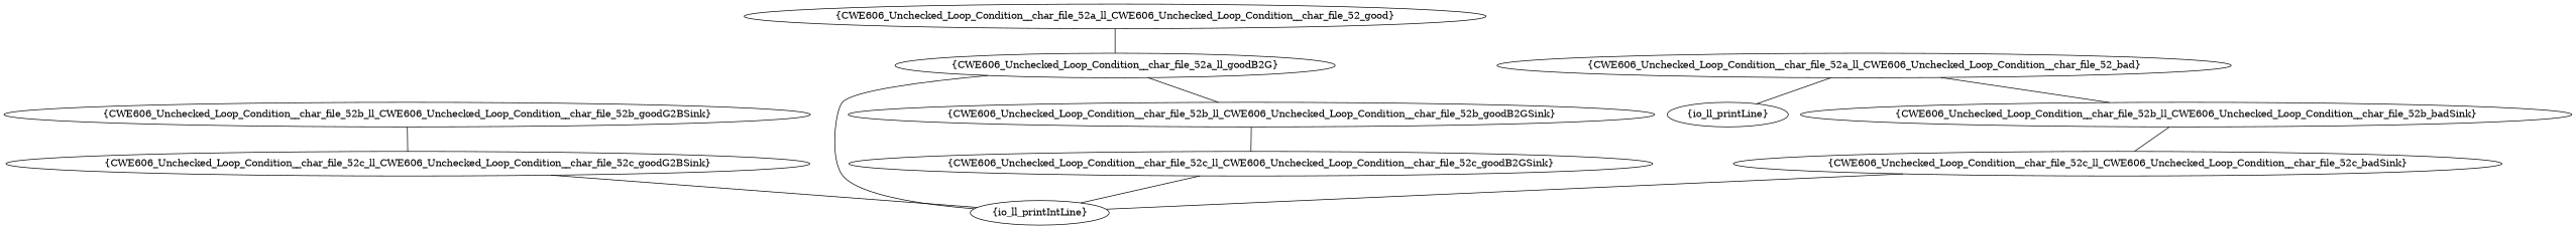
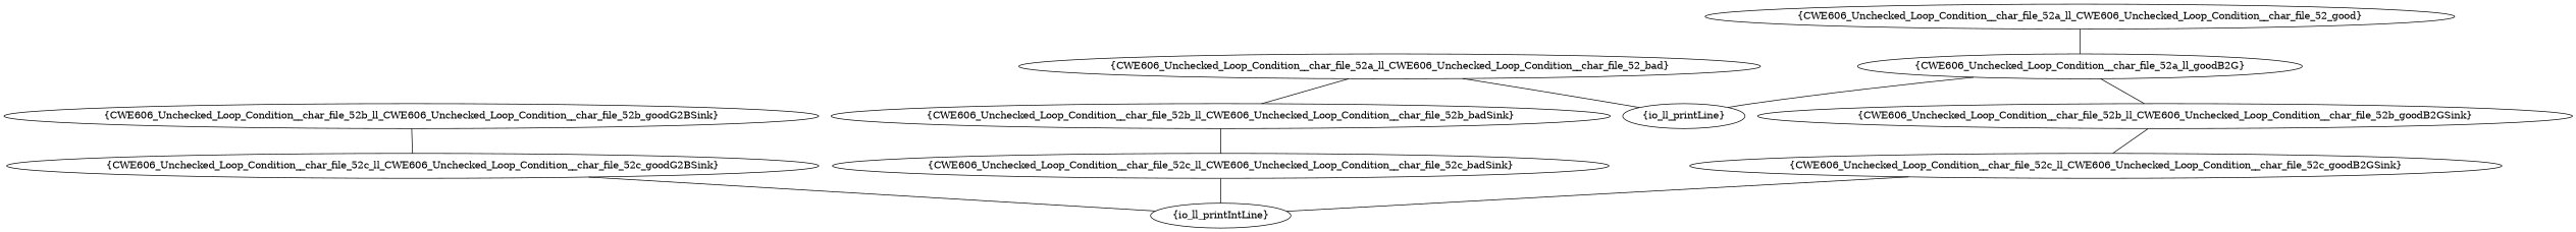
  graph {
    n1 [label="{CWE606_Unchecked_Loop_Condition__char_file_52b_ll_CWE606_Unchecked_Loop_Condition__char_file_52b_goodG2BSink}"]
    n2 [label="{CWE606_Unchecked_Loop_Condition__char_file_52c_ll_CWE606_Unchecked_Loop_Condition__char_file_52c_goodG2BSink}"]
    n3 [label="{io_ll_printIntLine}"]
    n4 [label="{CWE606_Unchecked_Loop_Condition__char_file_52a_ll_CWE606_Unchecked_Loop_Condition__char_file_52_good}"]
    n5 [label="{CWE606_Unchecked_Loop_Condition__char_file_52a_ll_goodB2G}"]
    n6 [label="{io_ll_printLine}"]
    n7 [label="{CWE606_Unchecked_Loop_Condition__char_file_52b_ll_CWE606_Unchecked_Loop_Condition__char_file_52b_goodB2GSink}"]
    n8 [label="{CWE606_Unchecked_Loop_Condition__char_file_52c_ll_CWE606_Unchecked_Loop_Condition__char_file_52c_goodB2GSink}"]
    n9 [label="{CWE606_Unchecked_Loop_Condition__char_file_52a_ll_CWE606_Unchecked_Loop_Condition__char_file_52_bad}"]
    n10 [label="{CWE606_Unchecked_Loop_Condition__char_file_52b_ll_CWE606_Unchecked_Loop_Condition__char_file_52b_badSink}"]
    n11 [label="{CWE606_Unchecked_Loop_Condition__char_file_52c_ll_CWE606_Unchecked_Loop_Condition__char_file_52c_badSink}"]
    n1 -- n2
    n2 -- n3
    n4 -- n5
-   n5 -- n3
+   n5 -- n6
    n5 -- n7
    n7 -- n8
    n8 -- n3
    n9 -- n6
    n9 -- n10
    n10 -- n11
    n11 -- n3
  }
